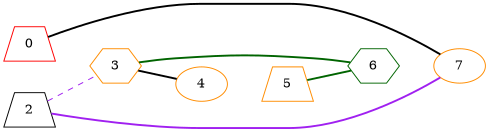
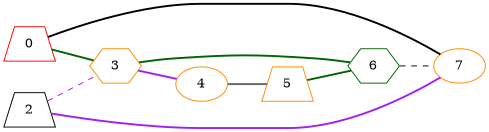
  graph {
    rankdir=LR
    node [color=darkorange shape=trapezium]
    edge [color=darkgreen style=bold]
    0 [color=red]
    3 [shape=hexagon]
    4 [shape=ellipse]
    6 [color=darkgreen shape=hexagon]
    2 [color=black]
    7 [shape=ellipse]
    5
-   3 -- 4 [color=black]
+   0 -- 3
+   3 -- 4 [color=purple]
    3 -- 6
+   4 -- 5 [color=gray40]
+   6 -- 7 [color=black style=dashed]
    2 -- 3 [color=purple style=dashed]
    2 -- 7 [color=purple]
    7 -- 0 [color=black]
    5 -- 6
  }
